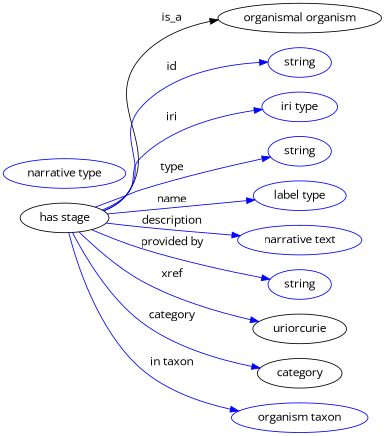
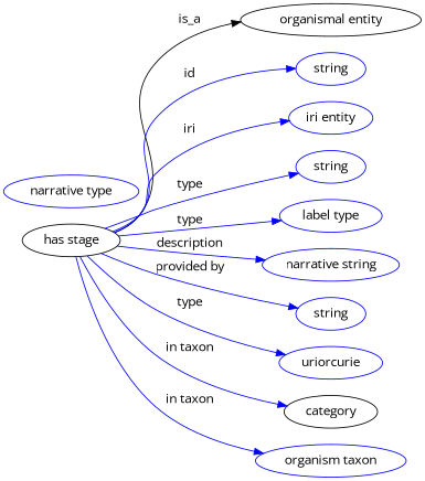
  digraph {
    fontname="Open Sans"
    rankdir=LR
    node [fontname="Open Sans" color=blue]
    edge [fontname="Open Sans" color=blue style=solid]
    n1 [height=0.5 label="has stage" width=1.4985 color=""]
-   "organismal entity" [height=0.5 width=2.5817 label="organismal organism" color=""]
+   "organismal entity" [height=0.5 width=2.5817 color=""]
    n3 [height=0.5 label=string width=1.0652]
-   n4 [height=0.5 label="iri type" width=1.2277]
+   n4 [height=0.5 label="iri entity" width=1.2277]
    n5 [height=0.5 label=string width=1.0652]
    n6 [height=0.5 label="label type" width=1.5707]
-   n7 [height=0.5 label="narrative text" width=2.0943]
+   n7 [height=0.5 label="narrative string" width=2.0943]
    n8 [height=0.5 label=string width=1.0652]
-   n9 [color=black height=0.5 label=uriorcurie width=1.5887]
+   n9 [height=0.5 label=uriorcurie width=1.5887]
    category [height=0.5 width=1.4263 color=""]
    n11 [height=0.5 label="organism taxon" width=2.3109]
    n12 [height=0.5 label="narrative type" width=2.0762]
    n1 -> "organismal entity" [label=is_a color="" style=""]
    n1 -> n3 [label=id]
    n1 -> n4 [label=iri]
    n1 -> n5 [label=type]
-   n1 -> n6 [label=name]
+   n1 -> n6 [label=type]
    n1 -> n7 [label=description]
    n1 -> n8 [label="provided by"]
-   n1 -> n9 [label=xref]
-   n1 -> category [label=category]
+   n1 -> n9 [label=type]
+   n1 -> category [label="in taxon"]
    n1 -> n11 [label="in taxon"]
  }
